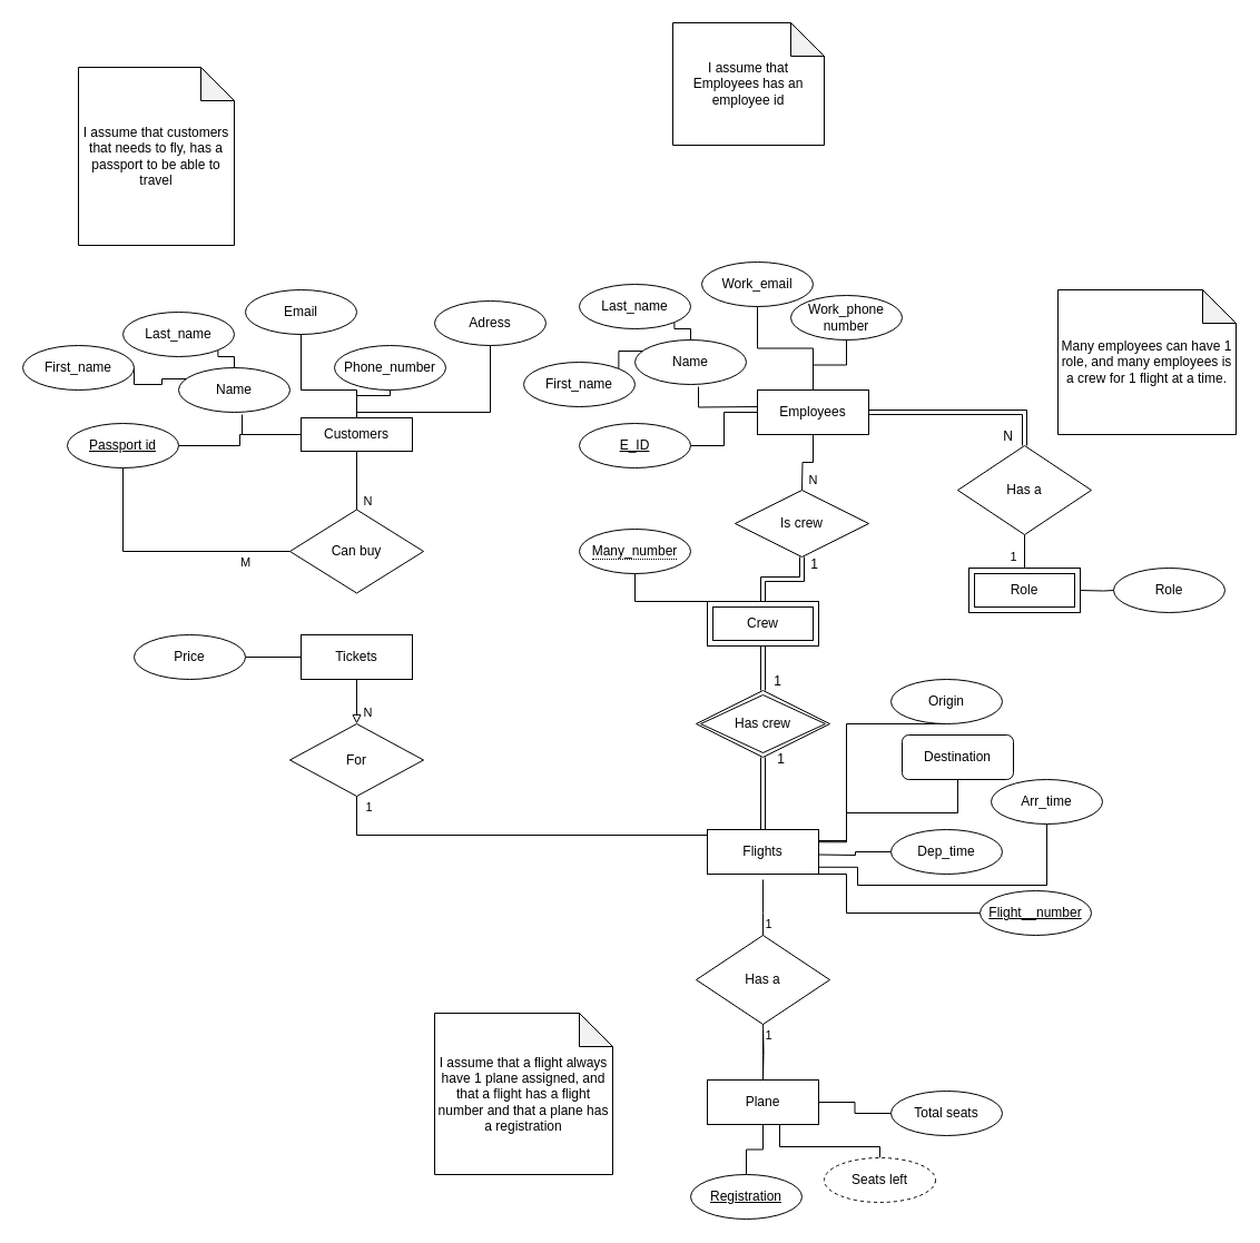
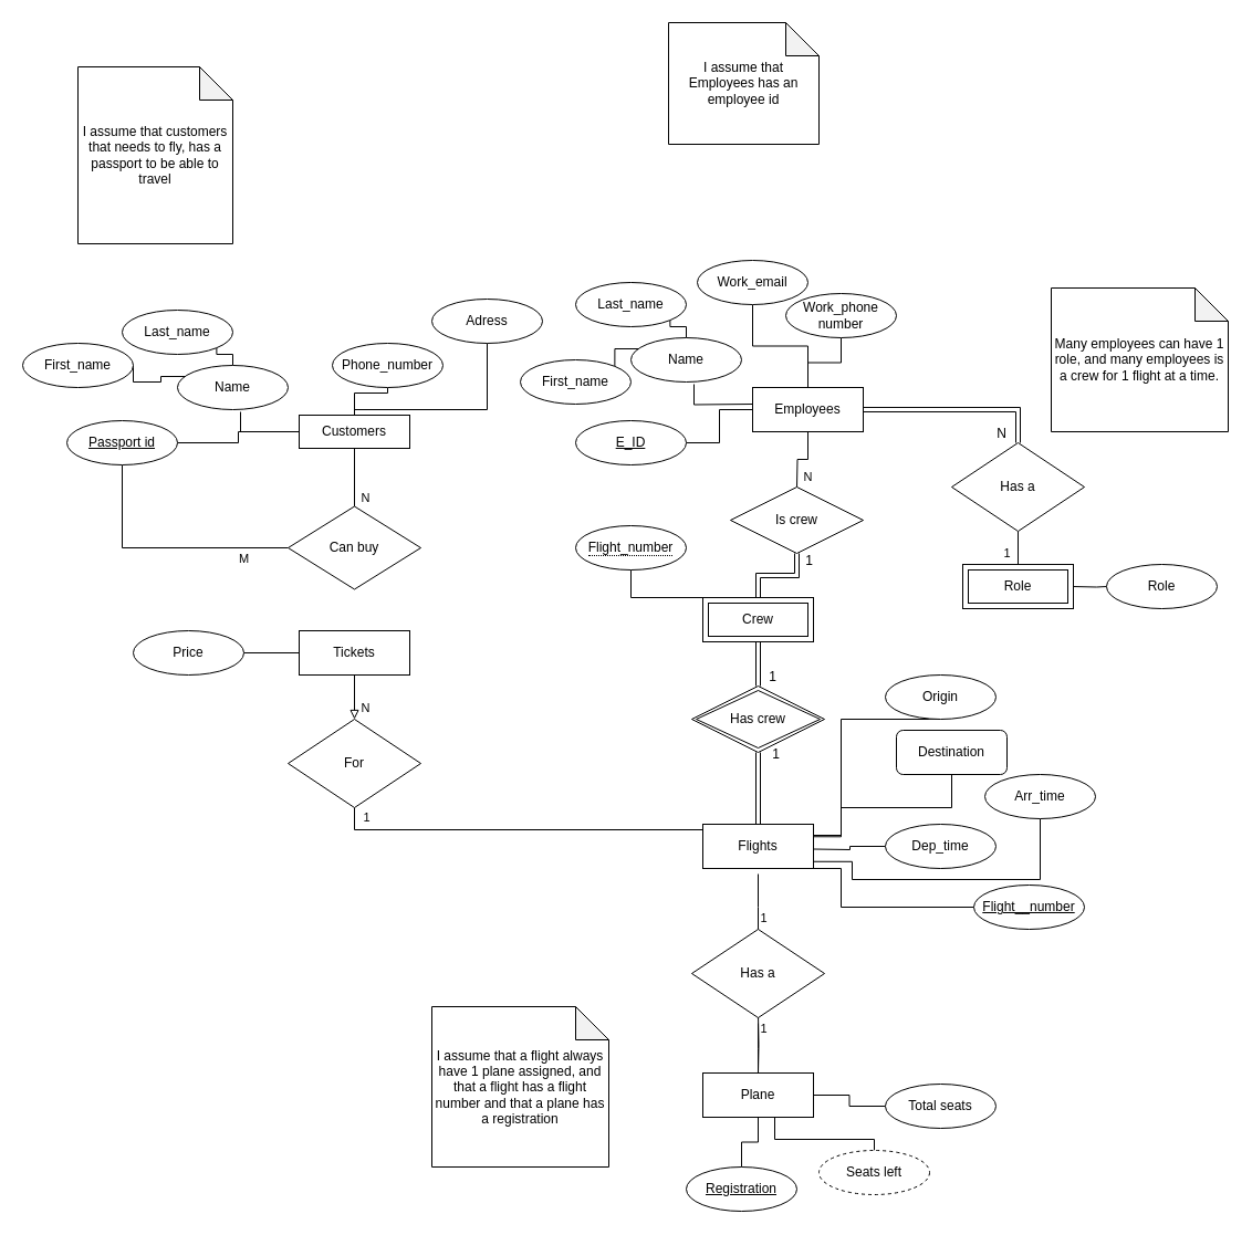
  <mxCell id="0" />
  <mxCell id="1" parent="0" />
  <mxCell id="2" style="edgeStyle=orthogonalEdgeStyle;rounded=0;orthogonalLoop=1;jettySize=auto;html=1;entryX=0.5;entryY=1;entryDx=0;entryDy=0;endArrow=none;endFill=0;" edge="1" parent="1" source="7" target="25"><mxGeometry relative="1" as="geometry" /></mxCell>
- <mxCell id="3" style="edgeStyle=orthogonalEdgeStyle;rounded=0;orthogonalLoop=1;jettySize=auto;html=1;entryX=0.5;entryY=1;entryDx=0;entryDy=0;endArrow=none;endFill=0;" edge="1" parent="1" source="7" target="24"><mxGeometry relative="1" as="geometry"><Array as="points"><mxPoint x="320" y="350" /><mxPoint x="270" y="350" /></Array></mxGeometry></mxCell>
  <mxCell id="4" style="edgeStyle=orthogonalEdgeStyle;rounded=0;orthogonalLoop=1;jettySize=auto;html=1;entryX=0.5;entryY=1;entryDx=0;entryDy=0;endArrow=none;endFill=0;" edge="1" parent="1" source="7" target="26"><mxGeometry relative="1" as="geometry"><Array as="points"><mxPoint x="320" y="370" /><mxPoint x="440" y="370" /></Array></mxGeometry></mxCell>
  <mxCell id="5" style="edgeStyle=orthogonalEdgeStyle;rounded=0;orthogonalLoop=1;jettySize=auto;html=1;entryX=0.57;entryY=1.05;entryDx=0;entryDy=0;entryPerimeter=0;endArrow=none;endFill=0;" edge="1" parent="1" source="7" target="21"><mxGeometry relative="1" as="geometry" /></mxCell>
  <mxCell id="6" value="N" style="edgeStyle=orthogonalEdgeStyle;rounded=0;orthogonalLoop=1;jettySize=auto;html=1;entryX=0.5;entryY=0;entryDx=0;entryDy=0;endArrow=none;endFill=0;" edge="1" parent="1" source="7" target="54"><mxGeometry x="0.714" y="10" relative="1" as="geometry"><mxPoint as="offset" /></mxGeometry></mxCell>
  <mxCell id="7" value="Customers" style="whiteSpace=wrap;html=1;align=center;" vertex="1" parent="1"><mxGeometry x="270" y="375" width="100" height="30" as="geometry" /></mxCell>
  <mxCell id="8" style="edgeStyle=orthogonalEdgeStyle;rounded=0;orthogonalLoop=1;jettySize=auto;html=1;entryX=0.5;entryY=1;entryDx=0;entryDy=0;endArrow=none;endFill=0;" edge="1" parent="1" source="11" target="34"><mxGeometry relative="1" as="geometry" /></mxCell>
  <mxCell id="9" style="edgeStyle=orthogonalEdgeStyle;rounded=0;orthogonalLoop=1;jettySize=auto;html=1;entryX=0.5;entryY=1;entryDx=0;entryDy=0;endArrow=none;endFill=0;" edge="1" parent="1" source="11" target="33"><mxGeometry relative="1" as="geometry" /></mxCell>
  <mxCell id="10" value="N" style="edgeStyle=orthogonalEdgeStyle;rounded=0;orthogonalLoop=1;jettySize=auto;html=1;entryX=0.5;entryY=0;entryDx=0;entryDy=0;endArrow=none;endFill=0;" edge="1" parent="1" source="11"><mxGeometry x="0.667" y="10" relative="1" as="geometry"><mxPoint x="720" y="440" as="targetPoint" /><mxPoint as="offset" /></mxGeometry></mxCell>
  <mxCell id="11" value="Employees" style="whiteSpace=wrap;html=1;align=center;" vertex="1" parent="1"><mxGeometry x="680" y="350" width="100" height="40" as="geometry" /></mxCell>
  <mxCell id="12" value="N" style="edgeStyle=orthogonalEdgeStyle;rounded=0;orthogonalLoop=1;jettySize=auto;html=1;entryX=0.5;entryY=0;entryDx=0;entryDy=0;endArrow=block;endFill=0;" edge="1" parent="1" source="13" target="57"><mxGeometry x="0.5" y="10" relative="1" as="geometry"><mxPoint as="offset" /></mxGeometry></mxCell>
  <mxCell id="13" value="Tickets" style="whiteSpace=wrap;html=1;align=center;" vertex="1" parent="1"><mxGeometry x="270" y="570" width="100" height="40" as="geometry" /></mxCell>
  <mxCell id="14" style="edgeStyle=orthogonalEdgeStyle;rounded=0;orthogonalLoop=1;jettySize=auto;html=1;entryX=0;entryY=0.5;entryDx=0;entryDy=0;endArrow=none;endFill=0;exitX=1;exitY=0.5;exitDx=0;exitDy=0;" edge="1" parent="1" target="43"><mxGeometry relative="1" as="geometry"><mxPoint x="735" y="767.5" as="sourcePoint" /></mxGeometry></mxCell>
  <mxCell id="15" style="edgeStyle=orthogonalEdgeStyle;rounded=0;orthogonalLoop=1;jettySize=auto;html=1;entryX=0.5;entryY=1;entryDx=0;entryDy=0;endArrow=none;endFill=0;exitX=1;exitY=0.25;exitDx=0;exitDy=0;" edge="1" parent="1" target="40"><mxGeometry relative="1" as="geometry"><mxPoint x="735" y="756.25" as="sourcePoint" /><Array as="points"><mxPoint x="735" y="755" /><mxPoint x="760" y="755" /><mxPoint x="760" y="650" /></Array></mxGeometry></mxCell>
  <mxCell id="16" style="edgeStyle=orthogonalEdgeStyle;rounded=0;orthogonalLoop=1;jettySize=auto;html=1;entryX=0.5;entryY=1;entryDx=0;entryDy=0;endArrow=none;endFill=0;exitX=1;exitY=0.75;exitDx=0;exitDy=0;" edge="1" parent="1" target="44"><mxGeometry relative="1" as="geometry"><mxPoint x="735" y="778.75" as="sourcePoint" /><Array as="points"><mxPoint x="770" y="779" /><mxPoint x="770" y="795" /><mxPoint x="940" y="795" /></Array></mxGeometry></mxCell>
  <mxCell id="17" style="edgeStyle=orthogonalEdgeStyle;rounded=0;orthogonalLoop=1;jettySize=auto;html=1;entryX=0;entryY=0.5;entryDx=0;entryDy=0;endArrow=none;endFill=0;exitX=0.75;exitY=1;exitDx=0;exitDy=0;" edge="1" parent="1" target="62"><mxGeometry relative="1" as="geometry"><mxPoint x="720" y="785" as="sourcePoint" /><Array as="points"><mxPoint x="760" y="785" /><mxPoint x="760" y="820" /></Array></mxGeometry></mxCell>
  <mxCell id="18" style="edgeStyle=orthogonalEdgeStyle;rounded=0;orthogonalLoop=1;jettySize=auto;html=1;endArrow=none;endFill=0;" edge="1" parent="1" target="37"><mxGeometry relative="1" as="geometry"><mxPoint x="970" y="530.029" as="sourcePoint" /></mxGeometry></mxCell>
  <mxCell id="19" style="edgeStyle=orthogonalEdgeStyle;rounded=0;orthogonalLoop=1;jettySize=auto;html=1;entryX=1;entryY=1;entryDx=0;entryDy=0;endArrow=none;endFill=0;" edge="1" parent="1" source="21" target="23"><mxGeometry relative="1" as="geometry"><Array as="points"><mxPoint x="210" y="320" /><mxPoint x="195" y="320" /></Array></mxGeometry></mxCell>
  <mxCell id="20" style="edgeStyle=orthogonalEdgeStyle;rounded=0;orthogonalLoop=1;jettySize=auto;html=1;entryX=1;entryY=0.5;entryDx=0;entryDy=0;endArrow=none;endFill=0;" edge="1" parent="1" source="21" target="22"><mxGeometry relative="1" as="geometry"><Array as="points"><mxPoint x="145" y="340" /><mxPoint x="145" y="345" /></Array></mxGeometry></mxCell>
  <mxCell id="21" value="Name" style="ellipse;whiteSpace=wrap;html=1;align=center;" vertex="1" parent="1"><mxGeometry x="160" y="330" width="100" height="40" as="geometry" /></mxCell>
  <mxCell id="22" value="First_name" style="ellipse;whiteSpace=wrap;html=1;align=center;" vertex="1" parent="1"><mxGeometry x="20" y="310" width="100" height="40" as="geometry" /></mxCell>
  <mxCell id="23" value="Last_name" style="ellipse;whiteSpace=wrap;html=1;align=center;" vertex="1" parent="1"><mxGeometry x="110" y="280" width="100" height="40" as="geometry" /></mxCell>
- <mxCell id="24" value="Email" style="ellipse;whiteSpace=wrap;html=1;align=center;" vertex="1" parent="1"><mxGeometry x="220" y="260" width="100" height="40" as="geometry" /></mxCell>
  <mxCell id="25" value="Phone_number" style="ellipse;whiteSpace=wrap;html=1;align=center;" vertex="1" parent="1"><mxGeometry x="300" y="310" width="100" height="40" as="geometry" /></mxCell>
  <mxCell id="26" value="Adress" style="ellipse;whiteSpace=wrap;html=1;align=center;" vertex="1" parent="1"><mxGeometry x="390" y="270" width="100" height="40" as="geometry" /></mxCell>
  <mxCell id="27" style="edgeStyle=orthogonalEdgeStyle;rounded=0;orthogonalLoop=1;jettySize=auto;html=1;entryX=0.57;entryY=1.05;entryDx=0;entryDy=0;entryPerimeter=0;endArrow=none;endFill=0;" edge="1" parent="1" target="30"><mxGeometry relative="1" as="geometry"><mxPoint x="680" y="365" as="sourcePoint" /></mxGeometry></mxCell>
  <mxCell id="28" style="edgeStyle=orthogonalEdgeStyle;rounded=0;orthogonalLoop=1;jettySize=auto;html=1;entryX=1;entryY=1;entryDx=0;entryDy=0;endArrow=none;endFill=0;" edge="1" parent="1" source="30" target="32"><mxGeometry relative="1" as="geometry"><Array as="points"><mxPoint x="620" y="295" /><mxPoint x="605" y="295" /></Array></mxGeometry></mxCell>
  <mxCell id="29" style="edgeStyle=orthogonalEdgeStyle;rounded=0;orthogonalLoop=1;jettySize=auto;html=1;entryX=1;entryY=0;entryDx=0;entryDy=0;endArrow=none;endFill=0;" edge="1" parent="1" source="30" target="31"><mxGeometry relative="1" as="geometry"><Array as="points"><mxPoint x="555" y="315" /></Array></mxGeometry></mxCell>
  <mxCell id="30" value="Name" style="ellipse;whiteSpace=wrap;html=1;align=center;" vertex="1" parent="1"><mxGeometry x="570" y="305" width="100" height="40" as="geometry" /></mxCell>
  <mxCell id="31" value="First_name" style="ellipse;whiteSpace=wrap;html=1;align=center;" vertex="1" parent="1"><mxGeometry x="470" y="325" width="100" height="40" as="geometry" /></mxCell>
  <mxCell id="32" value="Last_name" style="ellipse;whiteSpace=wrap;html=1;align=center;" vertex="1" parent="1"><mxGeometry x="520" y="255" width="100" height="40" as="geometry" /></mxCell>
  <mxCell id="33" value="Work_email" style="ellipse;whiteSpace=wrap;html=1;align=center;" vertex="1" parent="1"><mxGeometry x="630" y="235" width="100" height="40" as="geometry" /></mxCell>
  <mxCell id="34" value="Work_phone number" style="ellipse;whiteSpace=wrap;html=1;align=center;" vertex="1" parent="1"><mxGeometry x="710" y="265" width="100" height="40" as="geometry" /></mxCell>
  <mxCell id="35" value="1" style="edgeStyle=orthogonalEdgeStyle;rounded=0;orthogonalLoop=1;jettySize=auto;html=1;exitX=0.5;exitY=1;exitDx=0;exitDy=0;entryX=0.5;entryY=0;entryDx=0;entryDy=0;endArrow=none;endFill=0;" edge="1" parent="1" source="36"><mxGeometry x="0.333" y="-10" relative="1" as="geometry"><mxPoint x="920" y="510" as="targetPoint" /><mxPoint as="offset" /></mxGeometry></mxCell>
  <mxCell id="36" value="Has a" style="shape=rhombus;perimeter=rhombusPerimeter;whiteSpace=wrap;html=1;align=center;" vertex="1" parent="1"><mxGeometry x="860" y="400" width="120" height="80" as="geometry" /></mxCell>
  <mxCell id="37" value="Role" style="ellipse;whiteSpace=wrap;html=1;align=center;" vertex="1" parent="1"><mxGeometry x="1000" y="510" width="100" height="40" as="geometry" /></mxCell>
  <mxCell id="38" style="edgeStyle=orthogonalEdgeStyle;rounded=0;orthogonalLoop=1;jettySize=auto;html=1;entryX=0;entryY=0.5;entryDx=0;entryDy=0;endArrow=none;endFill=0;" edge="1" parent="1" source="39" target="13"><mxGeometry relative="1" as="geometry" /></mxCell>
  <mxCell id="39" value="Price" style="ellipse;whiteSpace=wrap;html=1;align=center;" vertex="1" parent="1"><mxGeometry x="120" y="570" width="100" height="40" as="geometry" /></mxCell>
  <mxCell id="40" value="Origin" style="ellipse;whiteSpace=wrap;html=1;align=center;" vertex="1" parent="1"><mxGeometry x="800" y="610" width="100" height="40" as="geometry" /></mxCell>
  <mxCell id="41" value="Destination" style="whiteSpace=wrap;html=1;align=center;rounded=1;" vertex="1" parent="1"><mxGeometry x="810" y="660" width="100" height="40" as="geometry" /></mxCell>
  <mxCell id="42" value="" style="edgeStyle=orthogonalEdgeStyle;rounded=0;orthogonalLoop=1;jettySize=auto;html=1;endArrow=none;endFill=0;exitX=1;exitY=0.25;exitDx=0;exitDy=0;" edge="1" parent="1" target="41"><mxGeometry relative="1" as="geometry"><mxPoint x="735" y="756.25" as="sourcePoint" /><Array as="points"><mxPoint x="760" y="756" /><mxPoint x="760" y="730" /><mxPoint x="860" y="730" /></Array></mxGeometry></mxCell>
  <mxCell id="43" value="Dep_time" style="ellipse;whiteSpace=wrap;html=1;align=center;" vertex="1" parent="1"><mxGeometry x="800" y="745" width="100" height="40" as="geometry" /></mxCell>
  <mxCell id="44" value="Arr_time" style="ellipse;whiteSpace=wrap;html=1;align=center;" vertex="1" parent="1"><mxGeometry x="890" y="700" width="100" height="40" as="geometry" /></mxCell>
  <mxCell id="45" style="edgeStyle=orthogonalEdgeStyle;rounded=0;orthogonalLoop=1;jettySize=auto;html=1;entryX=0.5;entryY=0;entryDx=0;entryDy=0;endArrow=none;endFill=0;" edge="1" parent="1" source="49" target="51"><mxGeometry relative="1" as="geometry"><Array as="points"><mxPoint x="700" y="1030" /><mxPoint x="790" y="1030" /></Array></mxGeometry></mxCell>
  <mxCell id="46" style="edgeStyle=orthogonalEdgeStyle;rounded=0;orthogonalLoop=1;jettySize=auto;html=1;entryX=0;entryY=0.5;entryDx=0;entryDy=0;endArrow=none;endFill=0;" edge="1" parent="1" source="49" target="50"><mxGeometry relative="1" as="geometry" /></mxCell>
  <mxCell id="47" value="" style="edgeStyle=orthogonalEdgeStyle;rounded=0;orthogonalLoop=1;jettySize=auto;html=1;endArrow=none;endFill=0;" edge="1" parent="1" source="49"><mxGeometry relative="1" as="geometry"><mxPoint x="685" y="925" as="targetPoint" /></mxGeometry></mxCell>
  <mxCell id="48" style="edgeStyle=orthogonalEdgeStyle;rounded=0;orthogonalLoop=1;jettySize=auto;html=1;entryX=0.5;entryY=0;entryDx=0;entryDy=0;endArrow=none;endFill=0;" edge="1" parent="1" source="49" target="63"><mxGeometry relative="1" as="geometry" /></mxCell>
  <mxCell id="49" value="Plane" style="whiteSpace=wrap;html=1;align=center;" vertex="1" parent="1"><mxGeometry x="635" y="970" width="100" height="40" as="geometry" /></mxCell>
  <mxCell id="50" value="Total seats" style="ellipse;whiteSpace=wrap;html=1;align=center;" vertex="1" parent="1"><mxGeometry x="800" y="980" width="100" height="40" as="geometry" /></mxCell>
  <mxCell id="51" value="Seats left" style="ellipse;whiteSpace=wrap;html=1;align=center;dashed=1;" vertex="1" parent="1"><mxGeometry x="740" y="1040" width="100" height="40" as="geometry" /></mxCell>
  <mxCell id="52" value="1" style="edgeStyle=orthogonalEdgeStyle;rounded=0;orthogonalLoop=1;jettySize=auto;html=1;exitX=0.5;exitY=1;exitDx=0;exitDy=0;entryX=0.5;entryY=0;entryDx=0;entryDy=0;endArrow=none;endFill=0;" edge="1" parent="1" target="49"><mxGeometry x="-0.524" y="5" relative="1" as="geometry"><mxPoint x="685" y="917.5" as="sourcePoint" /><mxPoint as="offset" /></mxGeometry></mxCell>
  <mxCell id="53" value="M" style="edgeStyle=orthogonalEdgeStyle;rounded=0;orthogonalLoop=1;jettySize=auto;html=1;endArrow=none;endFill=0;" edge="1" parent="1" source="54" target="60"><mxGeometry x="-0.647" y="10" relative="1" as="geometry"><mxPoint as="offset" /></mxGeometry></mxCell>
  <mxCell id="54" value="Can buy" style="shape=rhombus;perimeter=rhombusPerimeter;whiteSpace=wrap;html=1;align=center;" vertex="1" parent="1"><mxGeometry x="260" y="457.5" width="120" height="75" as="geometry" /></mxCell>
  <mxCell id="55" style="edgeStyle=orthogonalEdgeStyle;rounded=0;orthogonalLoop=1;jettySize=auto;html=1;entryX=0;entryY=0.5;entryDx=0;entryDy=0;endArrow=none;endFill=0;exitX=0.5;exitY=1;exitDx=0;exitDy=0;" edge="1" parent="1" source="57"><mxGeometry relative="1" as="geometry"><mxPoint x="645" y="765" as="targetPoint" /><Array as="points"><mxPoint x="320" y="750" /><mxPoint x="645" y="750" /></Array></mxGeometry></mxCell>
  <mxCell id="56" value="1" style="edgeLabel;html=1;align=center;verticalAlign=middle;resizable=0;points=[];" vertex="1" connectable="0" parent="55"><mxGeometry x="-0.953" y="1" relative="1" as="geometry"><mxPoint x="9" as="offset" /></mxGeometry></mxCell>
- <mxCell id="57" value="For" style="shape=rhombus;perimeter=rhombusPerimeter;whiteSpace=wrap;html=1;align=center;" vertex="1" parent="1"><mxGeometry x="260" y="650" width="120" height="65" as="geometry" /></mxCell>
+ <mxCell id="57" value="For" style="shape=rhombus;perimeter=rhombusPerimeter;whiteSpace=wrap;html=1;align=center;" vertex="1" parent="1"><mxGeometry x="260" y="650" width="120" height="80" as="geometry" /></mxCell>
  <mxCell id="58" value="I assume that customers that needs to fly, has a passport to be able to travel" style="shape=note;whiteSpace=wrap;html=1;backgroundOutline=1;darkOpacity=0.05;" vertex="1" parent="1"><mxGeometry x="70" y="60" width="140" height="160" as="geometry" /></mxCell>
  <mxCell id="59" style="edgeStyle=orthogonalEdgeStyle;rounded=0;orthogonalLoop=1;jettySize=auto;html=1;entryX=0;entryY=0.5;entryDx=0;entryDy=0;endArrow=none;endFill=0;" edge="1" parent="1" source="60" target="7"><mxGeometry relative="1" as="geometry" /></mxCell>
  <mxCell id="60" value="&lt;u&gt;Passport id&lt;/u&gt;" style="ellipse;whiteSpace=wrap;html=1;align=center;" vertex="1" parent="1"><mxGeometry x="60" y="380" width="100" height="40" as="geometry" /></mxCell>
  <mxCell id="61" value="I assume that a flight always have 1 plane assigned, and that a flight has a flight number and that a plane has a registration" style="shape=note;whiteSpace=wrap;html=1;backgroundOutline=1;darkOpacity=0.05;" vertex="1" parent="1"><mxGeometry x="390" y="910" width="160" height="145" as="geometry" /></mxCell>
  <mxCell id="62" value="Flight__number" style="ellipse;whiteSpace=wrap;html=1;align=center;fontStyle=4;" vertex="1" parent="1"><mxGeometry x="880" y="800" width="100" height="40" as="geometry" /></mxCell>
  <mxCell id="63" value="Registration" style="ellipse;whiteSpace=wrap;html=1;align=center;fontStyle=4;" vertex="1" parent="1"><mxGeometry x="620" y="1055" width="100" height="40" as="geometry" /></mxCell>
  <mxCell id="64" value="Has a" style="shape=rhombus;perimeter=rhombusPerimeter;whiteSpace=wrap;html=1;align=center;" vertex="1" parent="1"><mxGeometry x="625" y="840" width="120" height="80" as="geometry" /></mxCell>
  <mxCell id="65" value="1" style="edgeStyle=orthogonalEdgeStyle;rounded=0;orthogonalLoop=1;jettySize=auto;html=1;entryX=0.5;entryY=0;entryDx=0;entryDy=0;endArrow=none;endFill=0;" edge="1" parent="1" target="64"><mxGeometry x="0.6" y="5" relative="1" as="geometry"><mxPoint x="685" y="790" as="sourcePoint" /><Array as="points"><mxPoint x="685" y="820" /><mxPoint x="685" y="820" /></Array><mxPoint as="offset" /></mxGeometry></mxCell>
  <mxCell id="66" value="Flights" style="whiteSpace=wrap;html=1;align=center;" vertex="1" parent="1"><mxGeometry x="635" y="745" width="100" height="40" as="geometry" /></mxCell>
  <mxCell id="67" value="" style="shape=link;html=1;rounded=0;endArrow=none;endFill=0;exitX=1;exitY=0.5;exitDx=0;exitDy=0;entryX=0.5;entryY=0;entryDx=0;entryDy=0;" edge="1" parent="1" source="11" target="36"><mxGeometry relative="1" as="geometry"><mxPoint x="550" y="500" as="sourcePoint" /><mxPoint x="710" y="500" as="targetPoint" /><Array as="points"><mxPoint x="920" y="370" /></Array></mxGeometry></mxCell>
  <mxCell id="68" value="N" style="resizable=0;html=1;align=right;verticalAlign=bottom;" connectable="0" vertex="1" parent="67"><mxGeometry x="1" relative="1" as="geometry"><mxPoint x="-10" as="offset" /></mxGeometry></mxCell>
  <mxCell id="69" value="Many employees can have 1 role, and many employees is a crew for 1 flight at a time." style="shape=note;whiteSpace=wrap;html=1;backgroundOutline=1;darkOpacity=0.05;" vertex="1" parent="1"><mxGeometry x="950" y="260" width="160" height="130" as="geometry" /></mxCell>
  <mxCell id="70" value="I assume that Employees has an employee id" style="shape=note;whiteSpace=wrap;html=1;backgroundOutline=1;darkOpacity=0.05;" vertex="1" parent="1"><mxGeometry x="604" y="20" width="136" height="110" as="geometry" /></mxCell>
  <mxCell id="71" style="edgeStyle=orthogonalEdgeStyle;rounded=0;orthogonalLoop=1;jettySize=auto;html=1;entryX=0;entryY=0.5;entryDx=0;entryDy=0;endArrow=none;endFill=0;" edge="1" parent="1" source="72" target="11"><mxGeometry relative="1" as="geometry" /></mxCell>
  <mxCell id="72" value="E_ID" style="ellipse;whiteSpace=wrap;html=1;align=center;fontStyle=4;" vertex="1" parent="1"><mxGeometry x="520" y="380" width="100" height="40" as="geometry" /></mxCell>
  <mxCell id="73" style="edgeStyle=orthogonalEdgeStyle;rounded=0;orthogonalLoop=1;jettySize=auto;html=1;entryX=0.5;entryY=1;entryDx=0;entryDy=0;endArrow=none;endFill=0;" edge="1" parent="1" source="74" target="76"><mxGeometry relative="1" as="geometry"><Array as="points"><mxPoint x="570" y="540" /></Array></mxGeometry></mxCell>
  <mxCell id="74" value="Crew" style="shape=ext;margin=3;double=1;whiteSpace=wrap;html=1;align=center;" vertex="1" parent="1"><mxGeometry x="635" y="540" width="100" height="40" as="geometry" /></mxCell>
  <mxCell id="75" value="Has crew" style="shape=rhombus;double=1;perimeter=rhombusPerimeter;whiteSpace=wrap;html=1;align=center;" vertex="1" parent="1"><mxGeometry x="625" y="620" width="120" height="60" as="geometry" /></mxCell>
- <mxCell id="76" value="&lt;span style=&quot;border-bottom: 1px dotted&quot;&gt;Many_number&lt;/span&gt;" style="ellipse;whiteSpace=wrap;html=1;align=center;" vertex="1" parent="1"><mxGeometry x="520" y="475" width="100" height="40" as="geometry" /></mxCell>
+ <mxCell id="76" value="&lt;span style=&quot;border-bottom: 1px dotted&quot;&gt;Flight_number&lt;/span&gt;" style="ellipse;whiteSpace=wrap;html=1;align=center;" vertex="1" parent="1"><mxGeometry x="520" y="475" width="100" height="40" as="geometry" /></mxCell>
  <mxCell id="77" value="Is crew" style="shape=rhombus;perimeter=rhombusPerimeter;whiteSpace=wrap;html=1;align=center;" vertex="1" parent="1"><mxGeometry x="660" y="440" width="120" height="60" as="geometry" /></mxCell>
  <mxCell id="78" value="" style="shape=link;html=1;rounded=0;endArrow=none;endFill=0;exitX=0.5;exitY=0;exitDx=0;exitDy=0;entryX=0.5;entryY=1;entryDx=0;entryDy=0;" edge="1" parent="1" source="74" target="77"><mxGeometry relative="1" as="geometry"><mxPoint x="620" y="490" as="sourcePoint" /><mxPoint x="780" y="490" as="targetPoint" /><Array as="points"><mxPoint x="685" y="520" /><mxPoint x="720" y="520" /></Array></mxGeometry></mxCell>
  <mxCell id="79" value="1" style="resizable=0;html=1;align=right;verticalAlign=bottom;" connectable="0" vertex="1" parent="78"><mxGeometry x="1" relative="1" as="geometry"><mxPoint x="15" y="15" as="offset" /></mxGeometry></mxCell>
  <mxCell id="80" value="" style="shape=link;html=1;rounded=0;endArrow=none;endFill=0;exitX=0.5;exitY=1;exitDx=0;exitDy=0;entryX=0.5;entryY=0;entryDx=0;entryDy=0;" edge="1" parent="1" source="74" target="75"><mxGeometry relative="1" as="geometry"><mxPoint x="620" y="610" as="sourcePoint" /><mxPoint x="780" y="610" as="targetPoint" /></mxGeometry></mxCell>
  <mxCell id="81" value="1" style="resizable=0;html=1;align=right;verticalAlign=bottom;" connectable="0" vertex="1" parent="80"><mxGeometry x="1" relative="1" as="geometry"><mxPoint x="17" as="offset" /></mxGeometry></mxCell>
  <mxCell id="82" value="" style="shape=link;html=1;rounded=0;endArrow=none;endFill=0;exitX=0.5;exitY=0;exitDx=0;exitDy=0;entryX=0.5;entryY=1;entryDx=0;entryDy=0;" edge="1" parent="1" source="66" target="75"><mxGeometry relative="1" as="geometry"><mxPoint x="620" y="610" as="sourcePoint" /><mxPoint x="780" y="610" as="targetPoint" /></mxGeometry></mxCell>
  <mxCell id="83" value="1" style="resizable=0;html=1;align=right;verticalAlign=bottom;" connectable="0" vertex="1" parent="82"><mxGeometry x="1" relative="1" as="geometry"><mxPoint x="20" y="9.95" as="offset" /></mxGeometry></mxCell>
  <mxCell id="84" value="Role" style="shape=ext;margin=3;double=1;whiteSpace=wrap;html=1;align=center;" vertex="1" parent="1"><mxGeometry x="870" y="510" width="100" height="40" as="geometry" /></mxCell>
